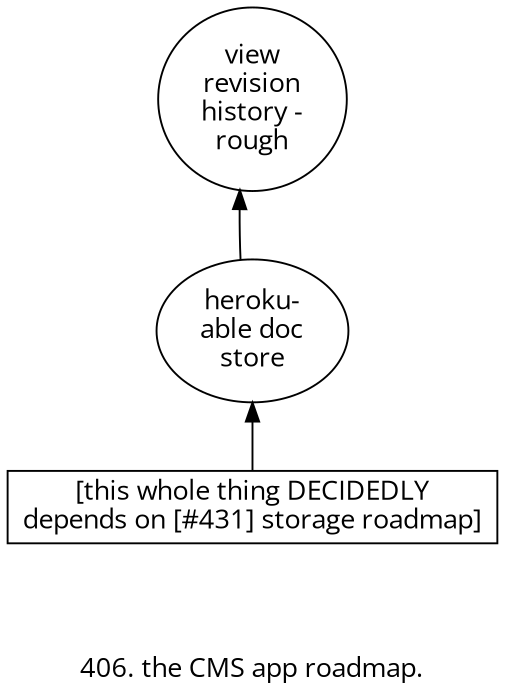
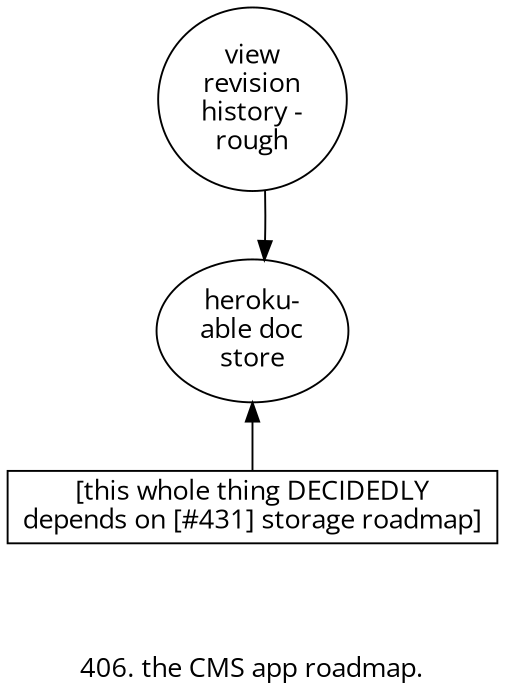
  digraph {
    label="\n406. the CMS app roadmap."
    rankdir=BT
    fontname="Open Sans"
    node [fontname="Open Sans"]
    edge [fontname="Open Sans"]
    n1 [label="heroku-\nable doc\nstore"]
    n2 [label="view\nrevision\nhistory -\nrough"]
    n3 [label="[this whole thing DECIDEDLY\ndepends on [#431] storage roadmap]" shape=rect]
-   n1 -> n2
+   n2 -> n1
    n3 -> n1
  }
